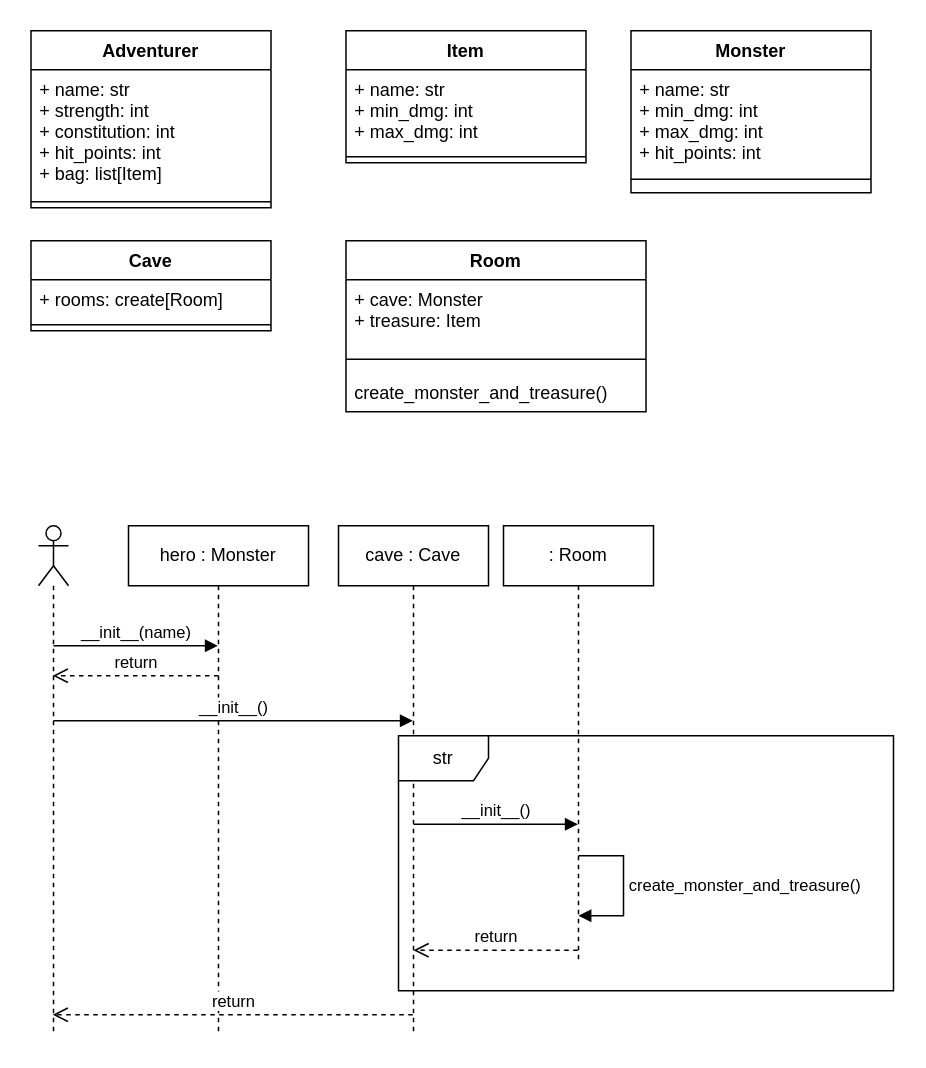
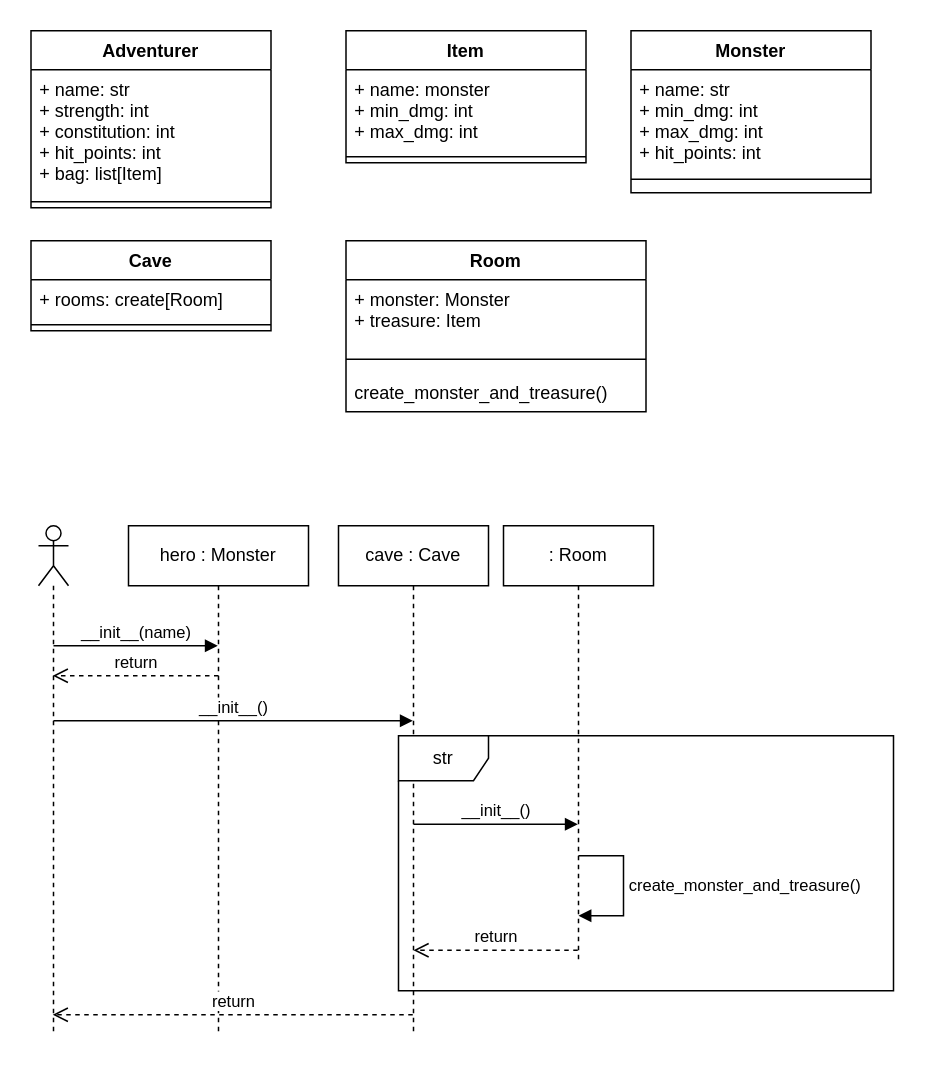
  <mxCell id="0" />
  <mxCell id="1" parent="0" />
  <mxCell id="2" value="hero : Monster" style="shape=umlLifeline;perimeter=lifelinePerimeter;whiteSpace=wrap;html=1;container=1;collapsible=0;recursiveResize=0;outlineConnect=0;" parent="1" vertex="1"><mxGeometry x="85" y="350" width="120" height="340" as="geometry" /></mxCell>
  <mxCell id="3" value="return" style="html=1;verticalAlign=bottom;endArrow=open;dashed=1;endSize=8;" parent="2" target="4" edge="1"><mxGeometry relative="1" as="geometry"><mxPoint x="60" y="100" as="sourcePoint" /><mxPoint x="-20" y="100" as="targetPoint" /></mxGeometry></mxCell>
  <mxCell id="4" value="" style="shape=umlLifeline;participant=umlActor;perimeter=lifelinePerimeter;whiteSpace=wrap;html=1;container=1;collapsible=0;recursiveResize=0;verticalAlign=top;spacingTop=36;outlineConnect=0;" parent="1" vertex="1"><mxGeometry x="25" y="350" width="20" height="340" as="geometry" /></mxCell>
  <mxCell id="5" value="__init__(name)" style="html=1;verticalAlign=bottom;endArrow=block;" parent="4" target="2" edge="1"><mxGeometry width="80" relative="1" as="geometry"><mxPoint x="10" y="80" as="sourcePoint" /><mxPoint x="90" y="80" as="targetPoint" /></mxGeometry></mxCell>
  <mxCell id="6" value="__init__()" style="html=1;verticalAlign=bottom;endArrow=block;" parent="4" target="7" edge="1"><mxGeometry width="80" relative="1" as="geometry"><mxPoint x="10" y="130" as="sourcePoint" /><mxPoint x="90" y="130" as="targetPoint" /></mxGeometry></mxCell>
  <mxCell id="7" value="cave : Cave" style="shape=umlLifeline;perimeter=lifelinePerimeter;whiteSpace=wrap;html=1;container=1;collapsible=0;recursiveResize=0;outlineConnect=0;" parent="1" vertex="1"><mxGeometry x="225" y="350" width="100" height="340" as="geometry" /></mxCell>
  <mxCell id="8" value="return" style="html=1;verticalAlign=bottom;endArrow=open;dashed=1;endSize=8;" parent="7" source="11" edge="1"><mxGeometry relative="1" as="geometry"><mxPoint x="167" y="284" as="sourcePoint" /><mxPoint x="50" y="283" as="targetPoint" /></mxGeometry></mxCell>
  <mxCell id="9" value="return" style="html=1;verticalAlign=bottom;endArrow=open;dashed=1;endSize=8;" parent="7" source="7" edge="1"><mxGeometry relative="1" as="geometry"><mxPoint x="40.5" y="326" as="sourcePoint" /><mxPoint x="-190.5" y="326" as="targetPoint" /></mxGeometry></mxCell>
  <mxCell id="10" value="__init__()" style="html=1;verticalAlign=bottom;endArrow=block;" parent="7" target="11" edge="1"><mxGeometry width="80" relative="1" as="geometry"><mxPoint x="50" y="199" as="sourcePoint" /><mxPoint x="170" y="199.5" as="targetPoint" /></mxGeometry></mxCell>
  <mxCell id="11" value=": Room" style="shape=umlLifeline;perimeter=lifelinePerimeter;whiteSpace=wrap;html=1;container=1;collapsible=0;recursiveResize=0;outlineConnect=0;" parent="1" vertex="1"><mxGeometry x="335" y="350" width="100" height="290" as="geometry" /></mxCell>
  <mxCell id="12" value="create_monster_and_treasure()" style="edgeStyle=orthogonalEdgeStyle;html=1;align=left;spacingLeft=2;endArrow=block;rounded=0;" parent="11" edge="1"><mxGeometry relative="1" as="geometry"><mxPoint x="50" y="220" as="sourcePoint" /><Array as="points"><mxPoint x="80" y="220" /><mxPoint x="80" y="260" /><mxPoint x="50" y="260" /></Array><mxPoint x="50" y="260" as="targetPoint" /></mxGeometry></mxCell>
  <mxCell id="13" value="str" style="shape=umlFrame;whiteSpace=wrap;html=1;" parent="1" vertex="1"><mxGeometry x="265" y="490" width="330" height="170" as="geometry" /></mxCell>
  <mxCell id="14" value="Adventurer" style="swimlane;fontStyle=1;align=center;verticalAlign=top;childLayout=stackLayout;horizontal=1;startSize=26;horizontalStack=0;resizeParent=1;resizeParentMax=0;resizeLast=0;collapsible=1;marginBottom=0;swimlaneFillColor=#ffffff;" vertex="1" parent="1"><mxGeometry x="20" y="20" width="160" height="118" as="geometry" /></mxCell>
  <mxCell id="15" value="+ name: str&#10;+ strength: int&#10;+ constitution: int&#10;+ hit_points: int&#10;+ bag: list[Item]" style="text;strokeColor=none;fillColor=none;align=left;verticalAlign=top;spacingLeft=4;spacingRight=4;overflow=hidden;rotatable=0;points=[[0,0.5],[1,0.5]];portConstraint=eastwest;" vertex="1" parent="14"><mxGeometry y="26" width="160" height="84" as="geometry" /></mxCell>
  <mxCell id="16" value="" style="line;strokeWidth=1;fillColor=none;align=left;verticalAlign=middle;spacingTop=-1;spacingLeft=3;spacingRight=3;rotatable=0;labelPosition=right;points=[];portConstraint=eastwest;" vertex="1" parent="14"><mxGeometry y="110" width="160" height="8" as="geometry" /></mxCell>
  <mxCell id="17" value="Cave" style="swimlane;fontStyle=1;align=center;verticalAlign=top;childLayout=stackLayout;horizontal=1;startSize=26;horizontalStack=0;resizeParent=1;resizeParentMax=0;resizeLast=0;collapsible=1;marginBottom=0;swimlaneFillColor=#ffffff;" vertex="1" parent="1"><mxGeometry x="20" y="160" width="160" height="60" as="geometry" /></mxCell>
  <mxCell id="18" value="+ rooms: create[Room]" style="text;strokeColor=none;fillColor=none;align=left;verticalAlign=top;spacingLeft=4;spacingRight=4;overflow=hidden;rotatable=0;points=[[0,0.5],[1,0.5]];portConstraint=eastwest;" vertex="1" parent="17"><mxGeometry y="26" width="160" height="26" as="geometry" /></mxCell>
  <mxCell id="19" value="" style="line;strokeWidth=1;fillColor=none;align=left;verticalAlign=middle;spacingTop=-1;spacingLeft=3;spacingRight=3;rotatable=0;labelPosition=right;points=[];portConstraint=eastwest;" vertex="1" parent="17"><mxGeometry y="52" width="160" height="8" as="geometry" /></mxCell>
  <mxCell id="20" value="Room" style="swimlane;fontStyle=1;align=center;verticalAlign=top;childLayout=stackLayout;horizontal=1;startSize=26;horizontalStack=0;resizeParent=1;resizeParentMax=0;resizeLast=0;collapsible=1;marginBottom=0;swimlaneFillColor=#ffffff;" vertex="1" parent="1"><mxGeometry x="230" y="160" width="200" height="114" as="geometry" /></mxCell>
- <mxCell id="21" value="+ cave: Monster&#10;+ treasure: Item" style="text;strokeColor=none;fillColor=none;align=left;verticalAlign=top;spacingLeft=4;spacingRight=4;overflow=hidden;rotatable=0;points=[[0,0.5],[1,0.5]];portConstraint=eastwest;" vertex="1" parent="20"><mxGeometry y="26" width="200" height="44" as="geometry" /></mxCell>
+ <mxCell id="21" value="+ monster: Monster&#10;+ treasure: Item" style="text;strokeColor=none;fillColor=none;align=left;verticalAlign=top;spacingLeft=4;spacingRight=4;overflow=hidden;rotatable=0;points=[[0,0.5],[1,0.5]];portConstraint=eastwest;" vertex="1" parent="20"><mxGeometry y="26" width="200" height="44" as="geometry" /></mxCell>
  <mxCell id="22" value="" style="line;strokeWidth=1;fillColor=none;align=left;verticalAlign=middle;spacingTop=-1;spacingLeft=3;spacingRight=3;rotatable=0;labelPosition=right;points=[];portConstraint=eastwest;" vertex="1" parent="20"><mxGeometry y="70" width="200" height="18" as="geometry" /></mxCell>
  <mxCell id="23" value="create_monster_and_treasure()" style="text;strokeColor=none;fillColor=none;align=left;verticalAlign=top;spacingLeft=4;spacingRight=4;overflow=hidden;rotatable=0;points=[[0,0.5],[1,0.5]];portConstraint=eastwest;" vertex="1" parent="20"><mxGeometry y="88" width="200" height="26" as="geometry" /></mxCell>
  <mxCell id="24" value="Item" style="swimlane;fontStyle=1;align=center;verticalAlign=top;childLayout=stackLayout;horizontal=1;startSize=26;horizontalStack=0;resizeParent=1;resizeParentMax=0;resizeLast=0;collapsible=1;marginBottom=0;swimlaneFillColor=#ffffff;" vertex="1" parent="1"><mxGeometry x="230" y="20" width="160" height="88" as="geometry" /></mxCell>
- <mxCell id="25" value="+ name: str&#10;+ min_dmg: int&#10;+ max_dmg: int&#10;" style="text;strokeColor=none;fillColor=none;align=left;verticalAlign=top;spacingLeft=4;spacingRight=4;overflow=hidden;rotatable=0;points=[[0,0.5],[1,0.5]];portConstraint=eastwest;" vertex="1" parent="24"><mxGeometry y="26" width="160" height="54" as="geometry" /></mxCell>
+ <mxCell id="25" value="+ name: monster&#10;+ min_dmg: int&#10;+ max_dmg: int&#10;" style="text;strokeColor=none;fillColor=none;align=left;verticalAlign=top;spacingLeft=4;spacingRight=4;overflow=hidden;rotatable=0;points=[[0,0.5],[1,0.5]];portConstraint=eastwest;" vertex="1" parent="24"><mxGeometry y="26" width="160" height="54" as="geometry" /></mxCell>
  <mxCell id="26" value="" style="line;strokeWidth=1;fillColor=none;align=left;verticalAlign=middle;spacingTop=-1;spacingLeft=3;spacingRight=3;rotatable=0;labelPosition=right;points=[];portConstraint=eastwest;" vertex="1" parent="24"><mxGeometry y="80" width="160" height="8" as="geometry" /></mxCell>
  <mxCell id="27" value="Monster" style="swimlane;fontStyle=1;align=center;verticalAlign=top;childLayout=stackLayout;horizontal=1;startSize=26;horizontalStack=0;resizeParent=1;resizeParentMax=0;resizeLast=0;collapsible=1;marginBottom=0;swimlaneFillColor=#ffffff;" vertex="1" parent="1"><mxGeometry x="420" y="20" width="160" height="108" as="geometry" /></mxCell>
  <mxCell id="28" value="+ name: str&#10;+ min_dmg: int&#10;+ max_dmg: int&#10;+ hit_points: int" style="text;strokeColor=none;fillColor=none;align=left;verticalAlign=top;spacingLeft=4;spacingRight=4;overflow=hidden;rotatable=0;points=[[0,0.5],[1,0.5]];portConstraint=eastwest;" vertex="1" parent="27"><mxGeometry y="26" width="160" height="64" as="geometry" /></mxCell>
  <mxCell id="29" value="" style="line;strokeWidth=1;fillColor=none;align=left;verticalAlign=middle;spacingTop=-1;spacingLeft=3;spacingRight=3;rotatable=0;labelPosition=right;points=[];portConstraint=eastwest;" vertex="1" parent="27"><mxGeometry y="90" width="160" height="18" as="geometry" /></mxCell>
